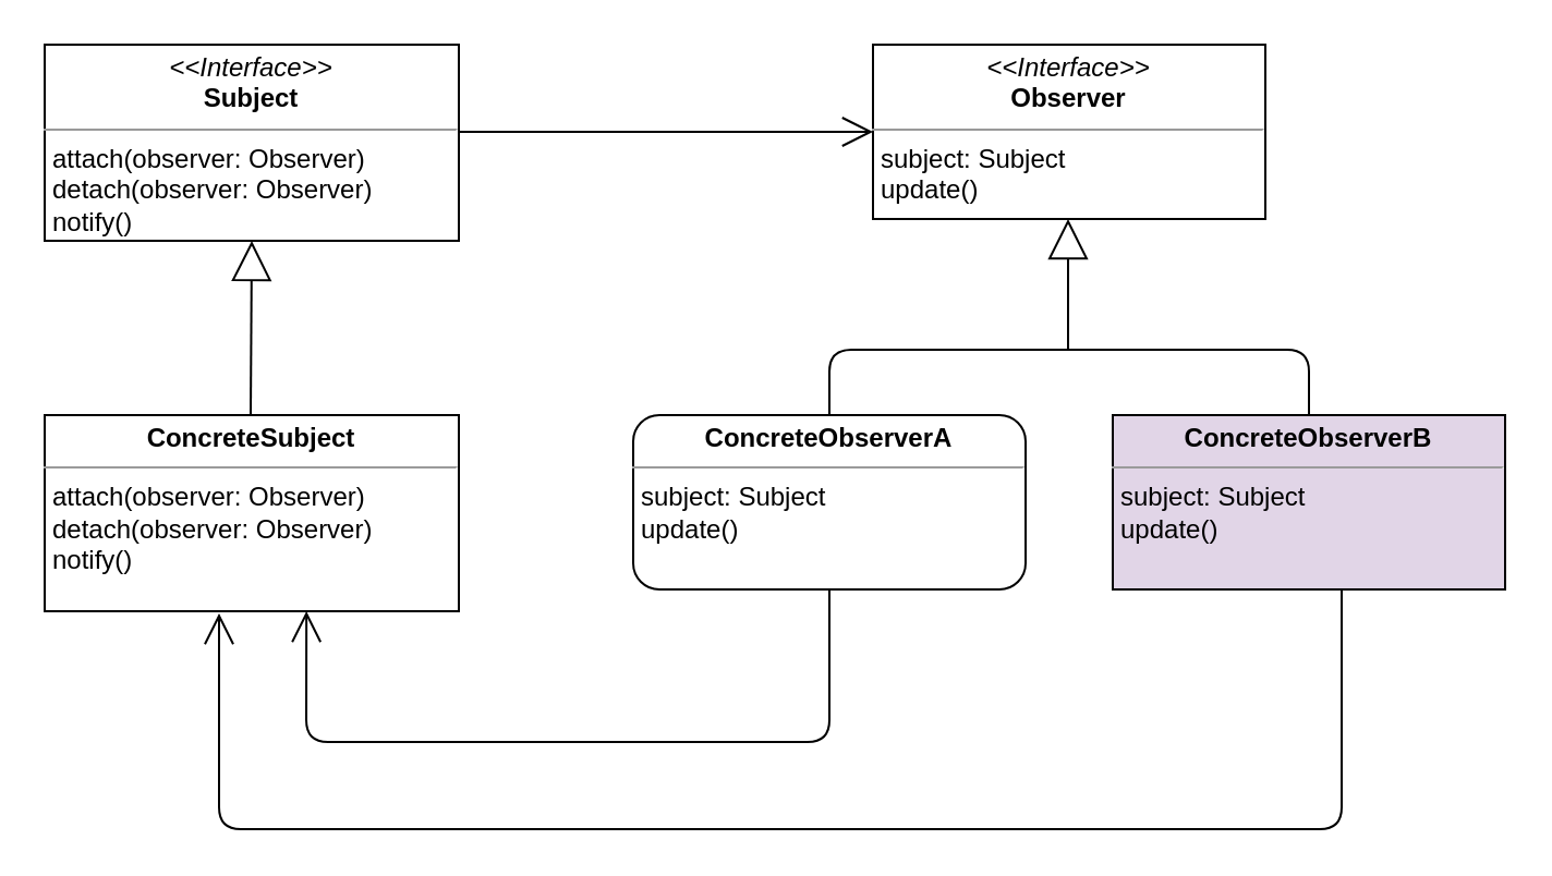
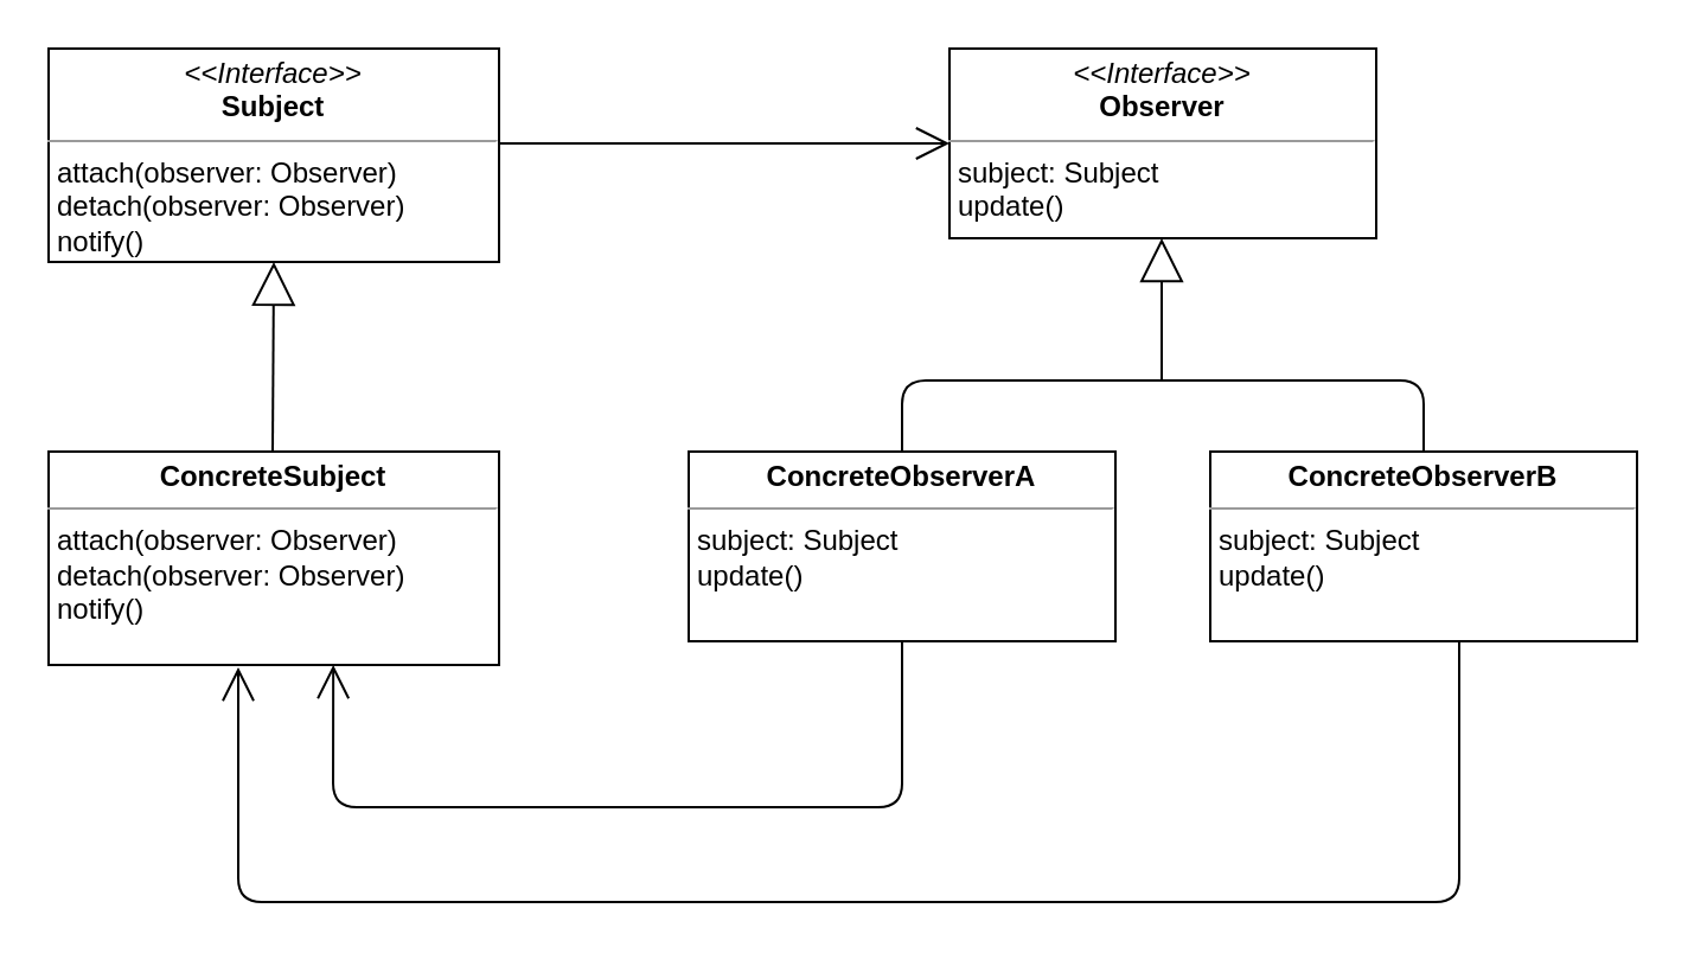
  <mxCell id="0" />
  <mxCell id="1" parent="0" />
  <mxCell id="2" value="&lt;p style=&quot;margin: 0px ; margin-top: 4px ; text-align: center&quot;&gt;&lt;i&gt;&amp;lt;&amp;lt;Interface&amp;gt;&amp;gt;&lt;/i&gt;&lt;br&gt;&lt;b&gt;Subject&lt;/b&gt;&lt;/p&gt;&lt;hr size=&quot;1&quot;&gt;&lt;p style=&quot;margin: 0px ; margin-left: 4px&quot;&gt;&lt;/p&gt;&lt;p style=&quot;margin: 0px ; margin-left: 4px&quot;&gt;attach(observer: Observer)&lt;br&gt;detach(observer: Observer)&lt;/p&gt;&lt;p style=&quot;margin: 0px ; margin-left: 4px&quot;&gt;notify()&lt;/p&gt;" style="verticalAlign=top;align=left;overflow=fill;fontSize=12;fontFamily=Helvetica;html=1;" vertex="1" parent="1"><mxGeometry x="20" y="20" width="190" height="90" as="geometry" /></mxCell>
  <mxCell id="3" value="&lt;p style=&quot;margin: 0px ; margin-top: 4px ; text-align: center&quot;&gt;&lt;i&gt;&amp;lt;&amp;lt;Interface&amp;gt;&amp;gt;&lt;/i&gt;&lt;br&gt;&lt;b&gt;Observer&lt;/b&gt;&lt;/p&gt;&lt;hr size=&quot;1&quot;&gt;&lt;p style=&quot;margin: 0px ; margin-left: 4px&quot;&gt;subject: Subject&lt;/p&gt;&lt;p style=&quot;margin: 0px ; margin-left: 4px&quot;&gt;update()&lt;/p&gt;" style="verticalAlign=top;align=left;overflow=fill;fontSize=12;fontFamily=Helvetica;html=1;" vertex="1" parent="1"><mxGeometry x="400" y="20" width="180" height="80" as="geometry" /></mxCell>
  <mxCell id="4" value="&lt;p style=&quot;margin: 0px ; margin-top: 4px ; text-align: center&quot;&gt;&lt;b&gt;ConcreteSubject&lt;/b&gt;&lt;/p&gt;&lt;hr size=&quot;1&quot;&gt;&lt;p style=&quot;margin: 0px ; margin-left: 4px&quot;&gt;&lt;/p&gt;&lt;p style=&quot;margin: 0px ; margin-left: 4px&quot;&gt;attach(observer: Observer)&lt;br&gt;detach(observer: Observer)&lt;/p&gt;&lt;p style=&quot;margin: 0px ; margin-left: 4px&quot;&gt;notify()&lt;/p&gt;" style="verticalAlign=top;align=left;overflow=fill;fontSize=12;fontFamily=Helvetica;html=1;" vertex="1" parent="1"><mxGeometry x="20" y="190" width="190" height="90" as="geometry" /></mxCell>
- <mxCell id="5" value="&lt;p style=&quot;margin: 0px ; margin-top: 4px ; text-align: center&quot;&gt;&lt;b&gt;ConcreteObserverB&lt;/b&gt;&lt;/p&gt;&lt;hr size=&quot;1&quot;&gt;&lt;p style=&quot;margin: 0px ; margin-left: 4px&quot;&gt;subject: Subject&lt;/p&gt;&lt;p style=&quot;margin: 0px ; margin-left: 4px&quot;&gt;update()&lt;/p&gt;" style="verticalAlign=top;align=left;overflow=fill;fontSize=12;fontFamily=Helvetica;html=1;fillColor=#e1d5e7;" vertex="1" parent="1"><mxGeometry x="510" y="190" width="180" height="80" as="geometry" /></mxCell>
- <mxCell id="6" value="&lt;p style=&quot;margin: 0px ; margin-top: 4px ; text-align: center&quot;&gt;&lt;b&gt;ConcreteObserverA&lt;/b&gt;&lt;/p&gt;&lt;hr size=&quot;1&quot;&gt;&lt;p style=&quot;margin: 0px ; margin-left: 4px&quot;&gt;subject: Subject&lt;/p&gt;&lt;p style=&quot;margin: 0px ; margin-left: 4px&quot;&gt;update()&lt;/p&gt;" style="verticalAlign=top;align=left;overflow=fill;fontSize=12;fontFamily=Helvetica;html=1;rounded=1;" vertex="1" parent="1"><mxGeometry x="290" y="190" width="180" height="80" as="geometry" /></mxCell>
+ <mxCell id="5" value="&lt;p style=&quot;margin: 0px ; margin-top: 4px ; text-align: center&quot;&gt;&lt;b&gt;ConcreteObserverB&lt;/b&gt;&lt;/p&gt;&lt;hr size=&quot;1&quot;&gt;&lt;p style=&quot;margin: 0px ; margin-left: 4px&quot;&gt;subject: Subject&lt;/p&gt;&lt;p style=&quot;margin: 0px ; margin-left: 4px&quot;&gt;update()&lt;/p&gt;" style="verticalAlign=top;align=left;overflow=fill;fontSize=12;fontFamily=Helvetica;html=1;" vertex="1" parent="1"><mxGeometry x="510" y="190" width="180" height="80" as="geometry" /></mxCell>
+ <mxCell id="6" value="&lt;p style=&quot;margin: 0px ; margin-top: 4px ; text-align: center&quot;&gt;&lt;b&gt;ConcreteObserverA&lt;/b&gt;&lt;/p&gt;&lt;hr size=&quot;1&quot;&gt;&lt;p style=&quot;margin: 0px ; margin-left: 4px&quot;&gt;subject: Subject&lt;/p&gt;&lt;p style=&quot;margin: 0px ; margin-left: 4px&quot;&gt;update()&lt;/p&gt;" style="verticalAlign=top;align=left;overflow=fill;fontSize=12;fontFamily=Helvetica;html=1;" vertex="1" parent="1"><mxGeometry x="290" y="190" width="180" height="80" as="geometry" /></mxCell>
  <mxCell id="7" value="" style="endArrow=none;html=1;edgeStyle=orthogonalEdgeStyle;" edge="1" parent="1" source="6"><mxGeometry relative="1" as="geometry"><mxPoint x="380" y="30" as="sourcePoint" /><mxPoint x="490" y="160" as="targetPoint" /><Array as="points"><mxPoint x="380" y="160" /><mxPoint x="470" y="160" /></Array></mxGeometry></mxCell>
  <mxCell id="8" value="" style="endArrow=none;html=1;edgeStyle=orthogonalEdgeStyle;" edge="1" parent="1" source="5"><mxGeometry relative="1" as="geometry"><mxPoint x="600" y="30" as="sourcePoint" /><mxPoint x="480" y="160" as="targetPoint" /><Array as="points"><mxPoint x="600" y="160" /><mxPoint x="490" y="160" /></Array></mxGeometry></mxCell>
  <mxCell id="9" value="" style="endArrow=block;endSize=16;endFill=0;html=1;" edge="1" parent="1"><mxGeometry width="160" relative="1" as="geometry"><mxPoint x="489.5" y="160" as="sourcePoint" /><mxPoint x="489.5" y="100" as="targetPoint" /></mxGeometry></mxCell>
  <mxCell id="10" value="" style="endArrow=block;endSize=16;endFill=0;html=1;entryX=0.5;entryY=1;entryDx=0;entryDy=0;" edge="1" parent="1" target="2"><mxGeometry width="160" relative="1" as="geometry"><mxPoint x="114.5" y="190" as="sourcePoint" /><mxPoint x="114.5" y="130" as="targetPoint" /></mxGeometry></mxCell>
  <mxCell id="11" value="" style="endArrow=open;endFill=1;endSize=12;html=1;" edge="1" parent="1" target="3"><mxGeometry width="160" relative="1" as="geometry"><mxPoint x="210" y="60" as="sourcePoint" /><mxPoint x="370" y="60" as="targetPoint" /></mxGeometry></mxCell>
  <mxCell id="12" value="" style="endArrow=open;endFill=1;endSize=12;html=1;entryX=0.632;entryY=1;entryDx=0;entryDy=0;exitX=0.5;exitY=1;exitDx=0;exitDy=0;entryPerimeter=0;" edge="1" parent="1" source="6" target="4"><mxGeometry width="160" relative="1" as="geometry"><mxPoint x="210" y="370" as="sourcePoint" /><mxPoint x="90.5" y="370" as="targetPoint" /><Array as="points"><mxPoint x="380" y="340" /><mxPoint x="250" y="340" /><mxPoint x="140" y="340" /></Array></mxGeometry></mxCell>
  <mxCell id="13" value="" style="endArrow=open;endFill=1;endSize=12;html=1;exitX=0.5;exitY=1;exitDx=0;exitDy=0;" edge="1" parent="1"><mxGeometry width="160" relative="1" as="geometry"><mxPoint x="615" y="270" as="sourcePoint" /><mxPoint x="100" y="281" as="targetPoint" /><Array as="points"><mxPoint x="615" y="380" /><mxPoint x="485" y="380" /><mxPoint x="250" y="380" /><mxPoint x="100" y="380" /></Array></mxGeometry></mxCell>
